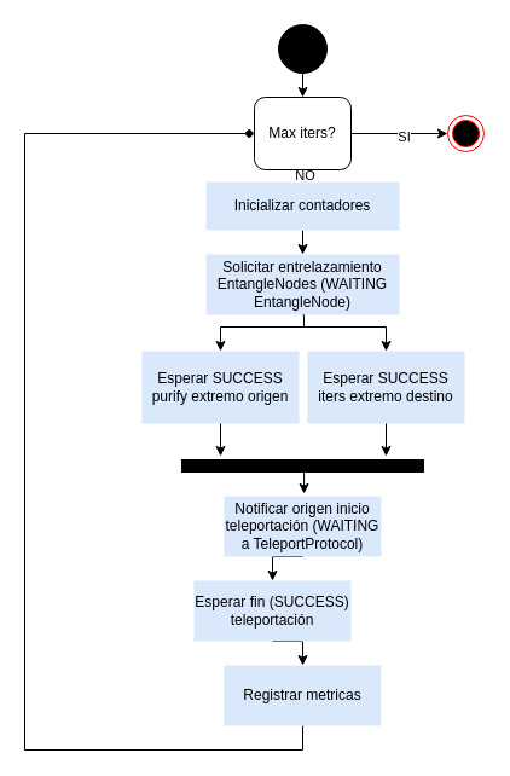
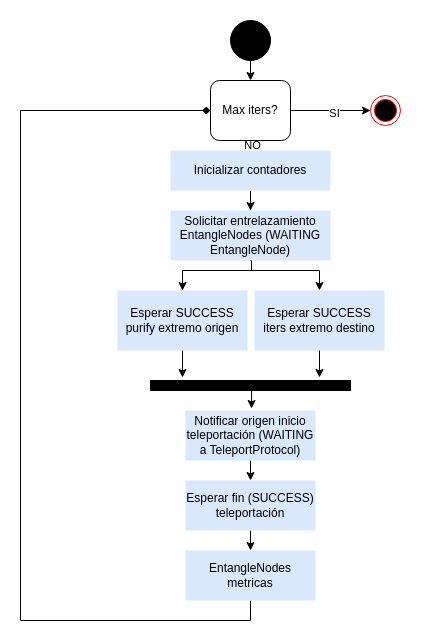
  <mxCell id="0" />
  <mxCell id="1" parent="0" />
  <mxCell id="2" style="edgeStyle=orthogonalEdgeStyle;rounded=0;orthogonalLoop=1;jettySize=auto;html=1;exitX=0.5;exitY=1;exitDx=0;exitDy=0;entryX=0.5;entryY=0;entryDx=0;entryDy=0;" parent="1" source="3" target="8" edge="1"><mxGeometry relative="1" as="geometry" /></mxCell>
  <mxCell id="3" value="" style="ellipse;whiteSpace=wrap;html=1;rounded=0;shadow=0;comic=0;labelBackgroundColor=none;strokeWidth=1;fillColor=#000000;fontFamily=Verdana;fontSize=12;align=center;" parent="1" vertex="1"><mxGeometry x="230" y="20" width="40" height="40" as="geometry" /></mxCell>
  <mxCell id="4" style="edgeStyle=orthogonalEdgeStyle;rounded=0;orthogonalLoop=1;jettySize=auto;html=1;exitX=1;exitY=0.5;exitDx=0;exitDy=0;entryX=0;entryY=0.5;entryDx=0;entryDy=0;" parent="1" source="8" target="9" edge="1"><mxGeometry relative="1" as="geometry" /></mxCell>
  <mxCell id="5" value="SI" style="edgeLabel;html=1;align=center;verticalAlign=middle;resizable=0;points=[];" parent="4" vertex="1" connectable="0"><mxGeometry x="0.075" y="-2" relative="1" as="geometry"><mxPoint as="offset" /></mxGeometry></mxCell>
  <mxCell id="6" style="edgeStyle=orthogonalEdgeStyle;rounded=0;orthogonalLoop=1;jettySize=auto;html=1;exitX=0.5;exitY=1;exitDx=0;exitDy=0;entryX=0.5;entryY=0;entryDx=0;entryDy=0;" parent="1" source="8" target="14" edge="1"><mxGeometry relative="1" as="geometry" /></mxCell>
  <mxCell id="7" value="NO" style="edgeLabel;html=1;align=center;verticalAlign=middle;resizable=0;points=[];" parent="6" vertex="1" connectable="0"><mxGeometry x="-0.238" y="1" relative="1" as="geometry"><mxPoint as="offset" /></mxGeometry></mxCell>
  <mxCell id="8" value="Max iters?" style="whiteSpace=wrap;html=1;rounded=1;" parent="1" vertex="1"><mxGeometry x="210" y="80" width="80" height="60" as="geometry" /></mxCell>
  <mxCell id="9" value="" style="ellipse;html=1;shape=endState;fillColor=#000000;strokeColor=#ff0000;" parent="1" vertex="1"><mxGeometry x="370" y="95" width="30" height="30" as="geometry" /></mxCell>
  <mxCell id="10" style="edgeStyle=orthogonalEdgeStyle;rounded=0;orthogonalLoop=1;jettySize=auto;html=1;exitX=0.5;exitY=1;exitDx=0;exitDy=0;entryX=0.5;entryY=0;entryDx=0;entryDy=0;" parent="1" source="12" target="15" edge="1"><mxGeometry relative="1" as="geometry"><Array as="points"><mxPoint x="251" y="270" /><mxPoint x="182" y="270" /></Array></mxGeometry></mxCell>
  <mxCell id="11" style="edgeStyle=orthogonalEdgeStyle;rounded=0;orthogonalLoop=1;jettySize=auto;html=1;exitX=0.5;exitY=1;exitDx=0;exitDy=0;entryX=0.5;entryY=0;entryDx=0;entryDy=0;" parent="1" source="12" target="16" edge="1"><mxGeometry relative="1" as="geometry"><Array as="points"><mxPoint x="251" y="270" /><mxPoint x="319" y="270" /></Array></mxGeometry></mxCell>
  <mxCell id="12" value="Solicitar entrelazamiento EntangleNodes (WAITING EntangleNode)" style="rounded=0;whiteSpace=wrap;html=1;fillColor=#dae8fc;strokeColor=none;" parent="1" vertex="1"><mxGeometry x="170" y="210" width="160" height="50" as="geometry" /></mxCell>
  <mxCell id="13" style="edgeStyle=orthogonalEdgeStyle;rounded=0;orthogonalLoop=1;jettySize=auto;html=1;exitX=0.5;exitY=1;exitDx=0;exitDy=0;entryX=0.5;entryY=0;entryDx=0;entryDy=0;" parent="1" source="14" target="12" edge="1"><mxGeometry relative="1" as="geometry" /></mxCell>
  <mxCell id="14" value="Inicializar contadores" style="rounded=0;whiteSpace=wrap;html=1;fillColor=#dae8fc;strokeColor=none;" parent="1" vertex="1"><mxGeometry x="170" y="150" width="160" height="40" as="geometry" /></mxCell>
  <mxCell id="15" value="Esperar SUCCESS purify extremo origen" style="rounded=0;whiteSpace=wrap;html=1;fillColor=#dae8fc;strokeColor=none;" parent="1" vertex="1"><mxGeometry x="117" y="290" width="130" height="60" as="geometry" /></mxCell>
  <mxCell id="16" value="Esperar SUCCESS iters extremo destino" style="rounded=0;whiteSpace=wrap;html=1;fillColor=#dae8fc;strokeColor=none;" parent="1" vertex="1"><mxGeometry x="254" y="290" width="130" height="60" as="geometry" /></mxCell>
  <mxCell id="17" value="" style="whiteSpace=wrap;html=1;rounded=0;shadow=0;comic=0;labelBackgroundColor=none;strokeWidth=1;fillColor=#000000;fontFamily=Verdana;fontSize=12;align=center;rotation=0;" parent="1" vertex="1"><mxGeometry x="150" y="380" width="200" height="10" as="geometry" /></mxCell>
  <mxCell id="18" style="edgeStyle=orthogonalEdgeStyle;rounded=0;orthogonalLoop=1;jettySize=auto;html=1;exitX=0.5;exitY=1;exitDx=0;exitDy=0;entryX=0;entryY=0.5;entryDx=0;entryDy=0;endArrow=diamond;" parent="1" source="19" target="8" edge="1"><mxGeometry relative="1" as="geometry"><Array as="points"><mxPoint x="250" y="620" /><mxPoint x="20" y="620" /><mxPoint x="20" y="110" /></Array></mxGeometry></mxCell>
- <mxCell id="19" value="Registrar metricas" style="rounded=0;whiteSpace=wrap;html=1;fillColor=#dae8fc;strokeColor=none;" parent="1" vertex="1"><mxGeometry x="185" y="550" width="130" height="50" as="geometry" /></mxCell>
+ <mxCell id="19" value="EntangleNodes metricas" style="rounded=0;whiteSpace=wrap;html=1;fillColor=#dae8fc;strokeColor=none;" parent="1" vertex="1"><mxGeometry x="185" y="550" width="130" height="50" as="geometry" /></mxCell>
  <mxCell id="20" style="edgeStyle=orthogonalEdgeStyle;rounded=0;orthogonalLoop=1;jettySize=auto;html=1;exitX=0.5;exitY=1;exitDx=0;exitDy=0;entryX=0.5;entryY=0;entryDx=0;entryDy=0;" parent="1" source="21" target="23" edge="1"><mxGeometry relative="1" as="geometry" /></mxCell>
  <mxCell id="21" value="Notificar origen inicio teleportación (WAITING a TeleportProtocol)" style="rounded=0;whiteSpace=wrap;html=1;fillColor=#dae8fc;strokeColor=none;" parent="1" vertex="1"><mxGeometry x="185" y="410" width="130" height="50" as="geometry" /></mxCell>
  <mxCell id="22" style="edgeStyle=orthogonalEdgeStyle;rounded=0;orthogonalLoop=1;jettySize=auto;html=1;exitX=0.5;exitY=1;exitDx=0;exitDy=0;entryX=0.5;entryY=0;entryDx=0;entryDy=0;" parent="1" source="23" target="19" edge="1"><mxGeometry relative="1" as="geometry" /></mxCell>
- <mxCell id="23" value="Esperar fin (SUCCESS) teleportación" style="rounded=0;whiteSpace=wrap;html=1;fillColor=#dae8fc;strokeColor=none;" parent="1" vertex="1"><mxGeometry x="160" y="480" width="130" height="50" as="geometry" /></mxCell>
+ <mxCell id="23" value="Esperar fin (SUCCESS) teleportación" style="rounded=0;whiteSpace=wrap;html=1;fillColor=#dae8fc;strokeColor=none;" parent="1" vertex="1"><mxGeometry x="185" y="480" width="130" height="50" as="geometry" /></mxCell>
  <mxCell id="24" style="edgeStyle=orthogonalEdgeStyle;rounded=0;orthogonalLoop=1;jettySize=auto;html=1;exitX=0.5;exitY=1;exitDx=0;exitDy=0;entryX=0.562;entryY=-0.04;entryDx=0;entryDy=0;entryPerimeter=0;" parent="1" edge="1"><mxGeometry relative="1" as="geometry"><mxPoint x="253" y="390" as="sourcePoint" /><mxPoint x="251.06" y="408" as="targetPoint" /></mxGeometry></mxCell>
  <mxCell id="25" style="edgeStyle=orthogonalEdgeStyle;rounded=0;orthogonalLoop=1;jettySize=auto;html=1;exitX=0.5;exitY=1;exitDx=0;exitDy=0;entryX=0.16;entryY=-0.3;entryDx=0;entryDy=0;entryPerimeter=0;" parent="1" source="15" target="17" edge="1"><mxGeometry relative="1" as="geometry" /></mxCell>
  <mxCell id="26" style="edgeStyle=orthogonalEdgeStyle;rounded=0;orthogonalLoop=1;jettySize=auto;html=1;exitX=0.5;exitY=1;exitDx=0;exitDy=0;entryX=0.845;entryY=-0.3;entryDx=0;entryDy=0;entryPerimeter=0;" parent="1" source="16" target="17" edge="1"><mxGeometry relative="1" as="geometry" /></mxCell>
